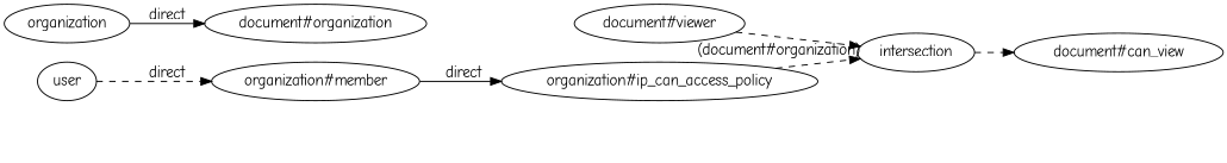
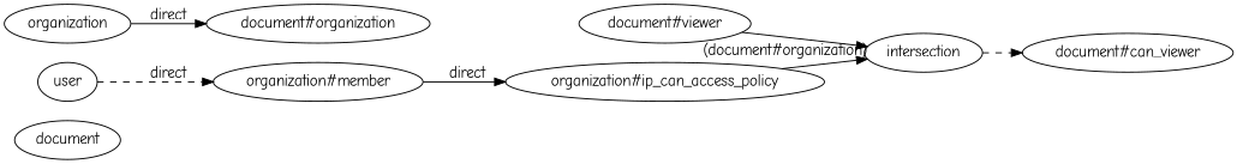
  digraph {
    fontname="Comic Neue"
    rankdir=LR
    node [fontname="Comic Neue"]
    edge [fontname="Comic Neue"]
-   n2 [label="document#can_view"]
+   n1 [label=document]
+   n2 [label="document#can_viewer"]
    n3 [label=intersection]
    n4 [label="document#viewer"]
    n5 [label="organization#ip_can_access_policy"]
    n6 [label="document#organization"]
    n7 [label=organization]
    n8 [label=user]
    n9 [label="organization#member"]
    n3 -> n2 [style=dashed]
-   n4 -> n3 [style=dashed]
-   n5 -> n3 [headlabel="(document#organization)" style=dashed]
+   n4 -> n3 [style=solid]
+   n5 -> n3 [headlabel="(document#organization)"]
    n7 -> n6 [label=direct]
    n8 -> n9 [label=direct style=dashed]
    n9 -> n5 [label=direct]
  }
